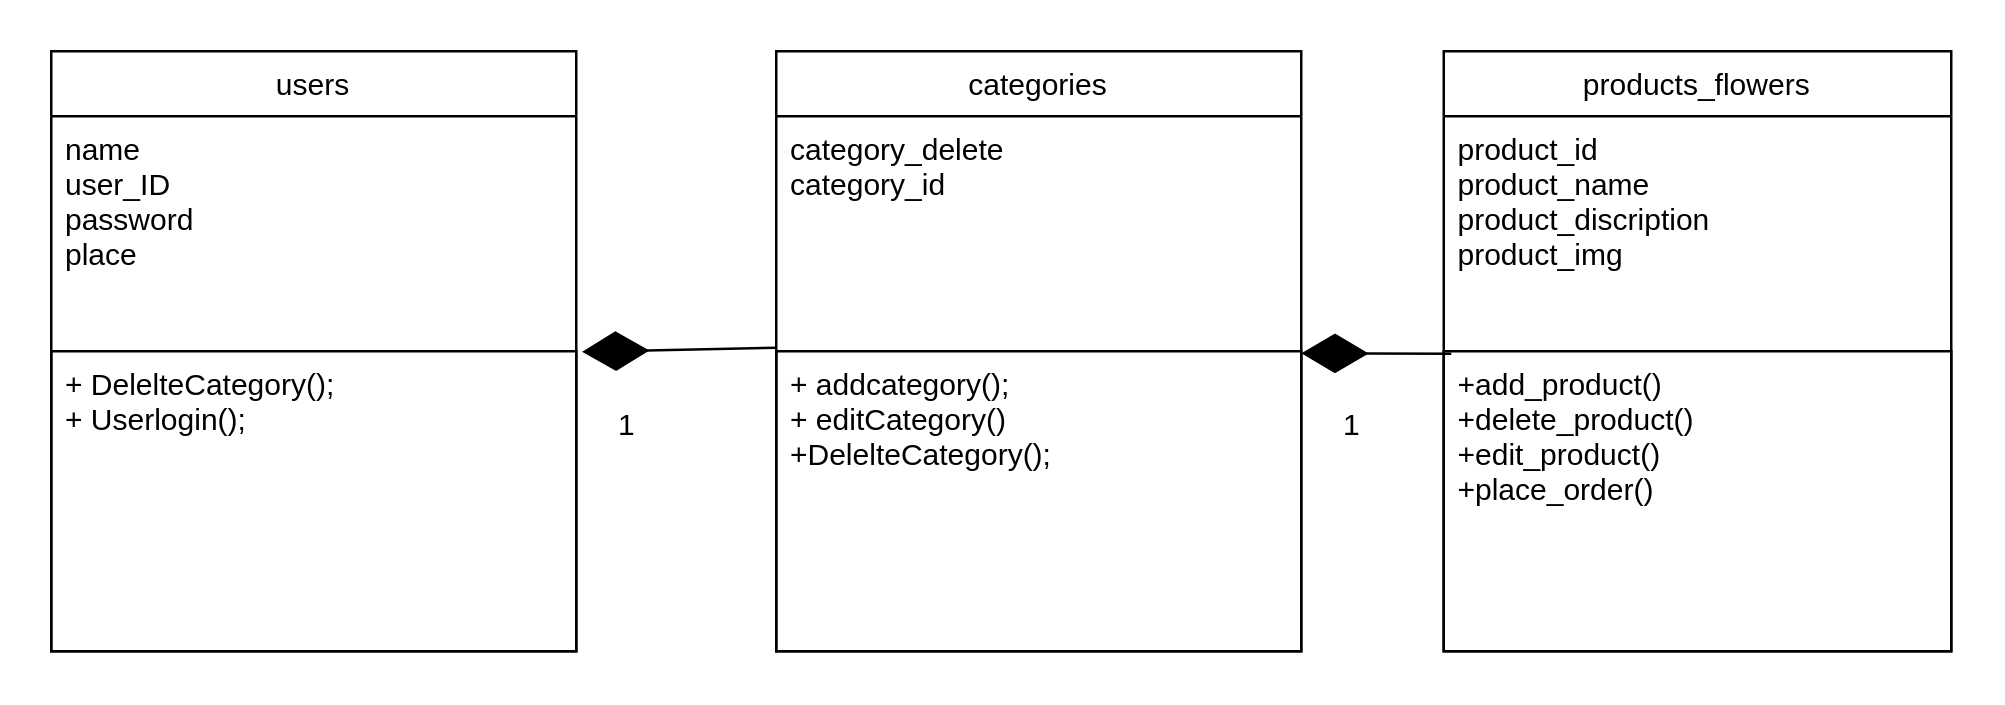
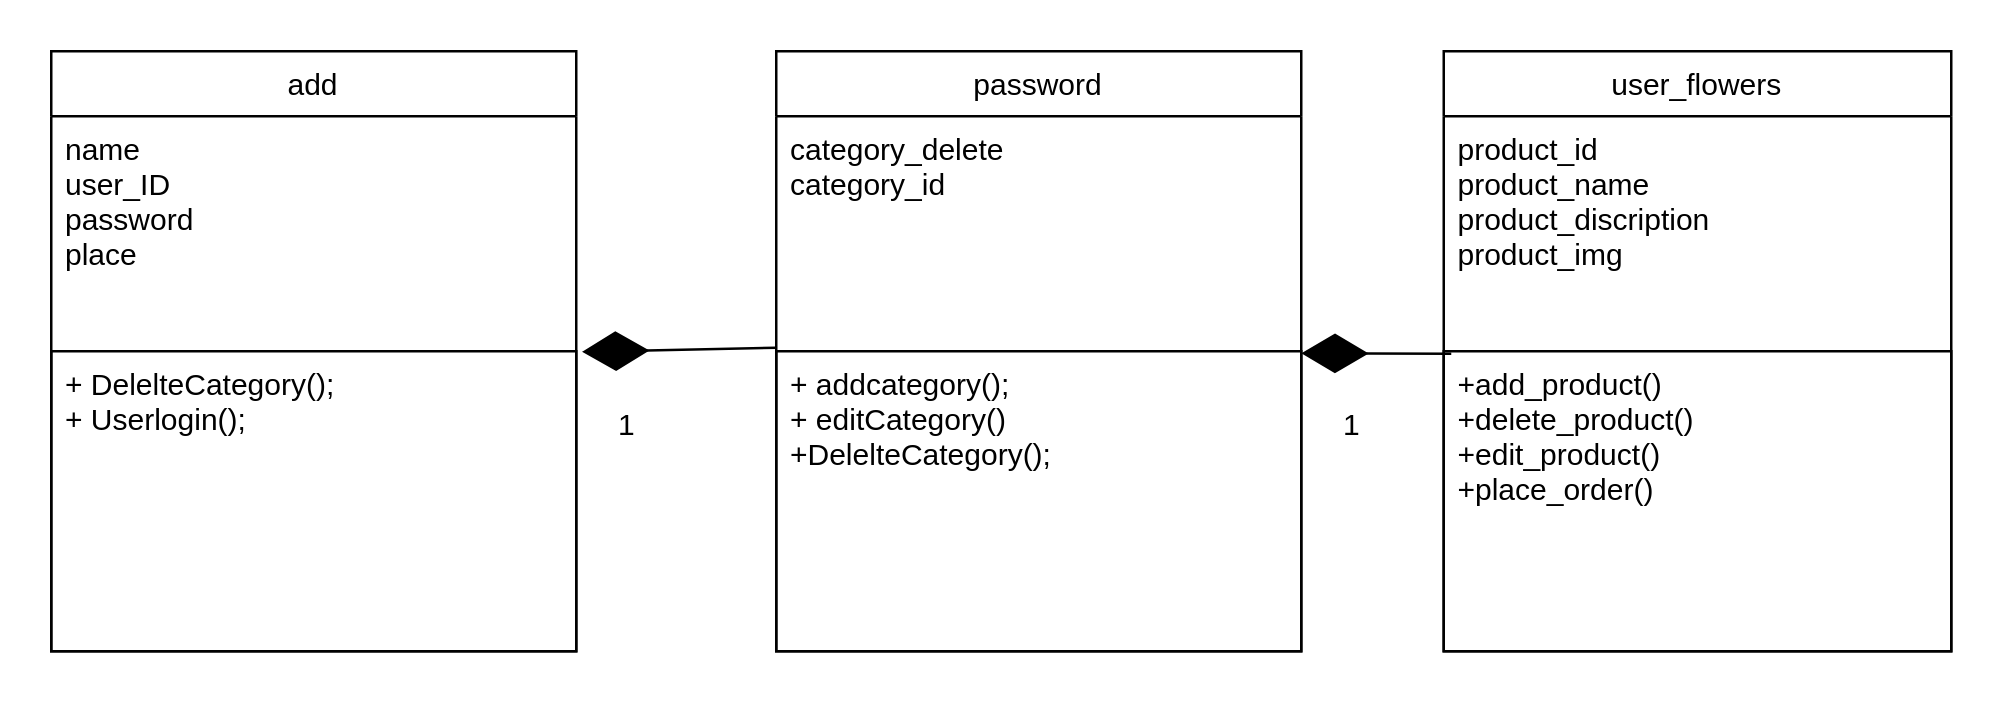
  <mxCell id="0" />
  <mxCell id="1" parent="0" />
- <mxCell id="2" value="users" style="swimlane;fontStyle=0;childLayout=stackLayout;horizontal=1;startSize=26;fillColor=none;horizontalStack=0;resizeParent=1;resizeParentMax=0;resizeLast=0;collapsible=1;marginBottom=0;" parent="1" vertex="1"><mxGeometry x="20" y="20" width="210" height="240" as="geometry" /></mxCell>
+ <mxCell id="2" value="add" style="swimlane;fontStyle=0;childLayout=stackLayout;horizontal=1;startSize=26;fillColor=none;horizontalStack=0;resizeParent=1;resizeParentMax=0;resizeLast=0;collapsible=1;marginBottom=0;" parent="1" vertex="1"><mxGeometry x="20" y="20" width="210" height="240" as="geometry" /></mxCell>
  <mxCell id="3" value="name&#10;user_ID&#10;password&#10;place" style="text;strokeColor=none;fillColor=none;align=left;verticalAlign=top;spacingLeft=4;spacingRight=4;overflow=hidden;rotatable=0;points=[[0,0.5],[1,0.5]];portConstraint=eastwest;" parent="2" vertex="1"><mxGeometry y="26" width="210" height="94" as="geometry" /></mxCell>
  <mxCell id="4" value="+ DelelteCategory();&#10;+ Userlogin();&#10;" style="text;strokeColor=default;fillColor=none;align=left;verticalAlign=top;spacingLeft=4;spacingRight=4;overflow=hidden;rotatable=0;points=[[0,0.5],[1,0.5]];portConstraint=eastwest;" parent="2" vertex="1"><mxGeometry y="120" width="210" height="120" as="geometry" /></mxCell>
- <mxCell id="5" value="categories" style="swimlane;fontStyle=0;childLayout=stackLayout;horizontal=1;startSize=26;fillColor=none;horizontalStack=0;resizeParent=1;resizeParentMax=0;resizeLast=0;collapsible=1;marginBottom=0;" parent="1" vertex="1"><mxGeometry x="310" y="20" width="210" height="240" as="geometry" /></mxCell>
+ <mxCell id="5" value="password" style="swimlane;fontStyle=0;childLayout=stackLayout;horizontal=1;startSize=26;fillColor=none;horizontalStack=0;resizeParent=1;resizeParentMax=0;resizeLast=0;collapsible=1;marginBottom=0;" parent="1" vertex="1"><mxGeometry x="310" y="20" width="210" height="240" as="geometry" /></mxCell>
  <mxCell id="6" value="category_delete&#10;category_id&#10;" style="text;strokeColor=none;fillColor=none;align=left;verticalAlign=top;spacingLeft=4;spacingRight=4;overflow=hidden;rotatable=0;points=[[0,0.5],[1,0.5]];portConstraint=eastwest;" parent="5" vertex="1"><mxGeometry y="26" width="210" height="94" as="geometry" /></mxCell>
  <mxCell id="7" value="+ addcategory();&#10;+ editCategory()&#10;+DelelteCategory();&#10;" style="text;strokeColor=default;fillColor=none;align=left;verticalAlign=top;spacingLeft=4;spacingRight=4;overflow=hidden;rotatable=0;points=[[0,0.5],[1,0.5]];portConstraint=eastwest;" parent="5" vertex="1"><mxGeometry y="120" width="210" height="120" as="geometry" /></mxCell>
- <mxCell id="8" value="products_flowers" style="swimlane;fontStyle=0;childLayout=stackLayout;horizontal=1;startSize=26;fillColor=none;horizontalStack=0;resizeParent=1;resizeParentMax=0;resizeLast=0;collapsible=1;marginBottom=0;" parent="1" vertex="1"><mxGeometry x="577" y="20" width="203" height="240" as="geometry" /></mxCell>
+ <mxCell id="8" value="user_flowers" style="swimlane;fontStyle=0;childLayout=stackLayout;horizontal=1;startSize=26;fillColor=none;horizontalStack=0;resizeParent=1;resizeParentMax=0;resizeLast=0;collapsible=1;marginBottom=0;" parent="1" vertex="1"><mxGeometry x="577" y="20" width="203" height="240" as="geometry" /></mxCell>
  <mxCell id="9" value="product_id&#10;product_name&#10;product_discription&#10;product_img&#10;" style="text;strokeColor=none;fillColor=none;align=left;verticalAlign=top;spacingLeft=4;spacingRight=4;overflow=hidden;rotatable=0;points=[[0,0.5],[1,0.5]];portConstraint=eastwest;" parent="8" vertex="1"><mxGeometry y="26" width="203" height="94" as="geometry" /></mxCell>
  <mxCell id="10" value="+add_product()&#10;+delete_product()&#10;+edit_product()&#10;+place_order()" style="text;strokeColor=default;fillColor=none;align=left;verticalAlign=top;spacingLeft=4;spacingRight=4;overflow=hidden;rotatable=0;points=[[0,0.5],[1,0.5]];portConstraint=eastwest;" parent="8" vertex="1"><mxGeometry y="120" width="203" height="120" as="geometry" /></mxCell>
  <mxCell id="11" value="" style="endArrow=diamondThin;endFill=1;endSize=24;html=1;rounded=0;exitX=0;exitY=-0.012;exitDx=0;exitDy=0;exitPerimeter=0;entryX=1.011;entryY=0.002;entryDx=0;entryDy=0;entryPerimeter=0;" edge="1" parent="1" source="7" target="4"><mxGeometry width="160" relative="1" as="geometry"><mxPoint x="320" y="210" as="sourcePoint" /><mxPoint x="226" y="130" as="targetPoint" /></mxGeometry></mxCell>
  <mxCell id="12" value="" style="endArrow=diamondThin;endFill=1;endSize=24;html=1;rounded=0;entryX=1.011;entryY=0.002;entryDx=0;entryDy=0;entryPerimeter=0;" edge="1" parent="1"><mxGeometry width="160" relative="1" as="geometry"><mxPoint x="580" y="141" as="sourcePoint" /><mxPoint x="520" y="140.84" as="targetPoint" /></mxGeometry></mxCell>
  <mxCell id="13" value="1" style="text;html=1;align=center;verticalAlign=middle;resizable=0;points=[];autosize=1;strokeColor=none;fillColor=none;" vertex="1" parent="1"><mxGeometry x="235" y="155" width="30" height="30" as="geometry" /></mxCell>
  <mxCell id="14" value="1" style="text;html=1;align=center;verticalAlign=middle;resizable=0;points=[];autosize=1;strokeColor=none;fillColor=none;" vertex="1" parent="1"><mxGeometry x="525" y="155" width="30" height="30" as="geometry" /></mxCell>
